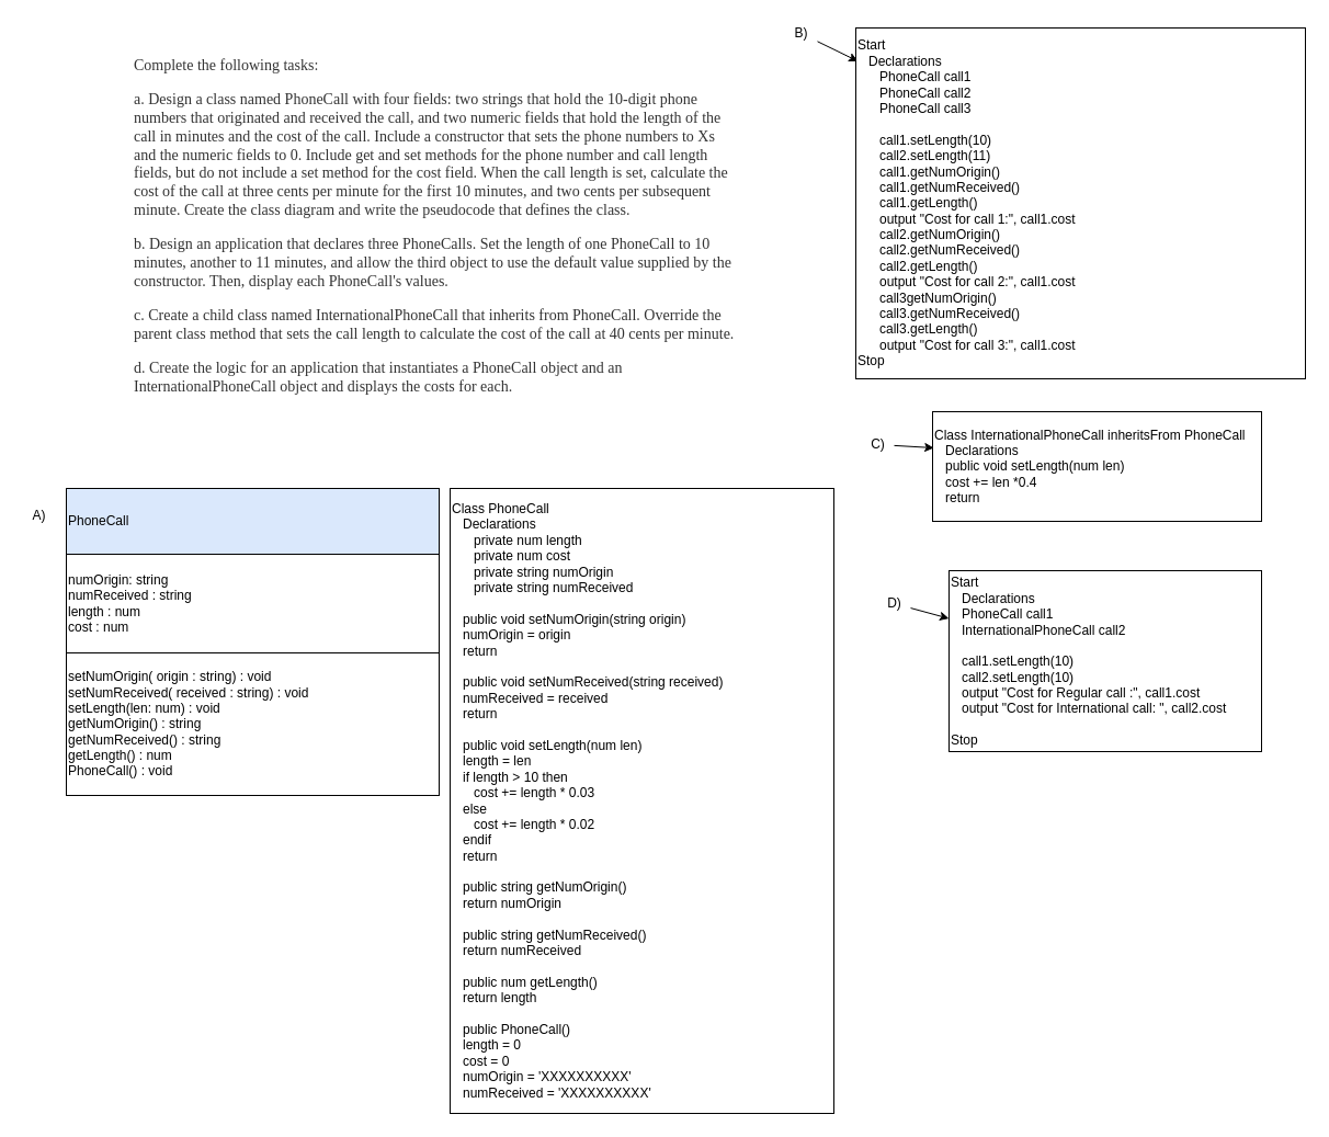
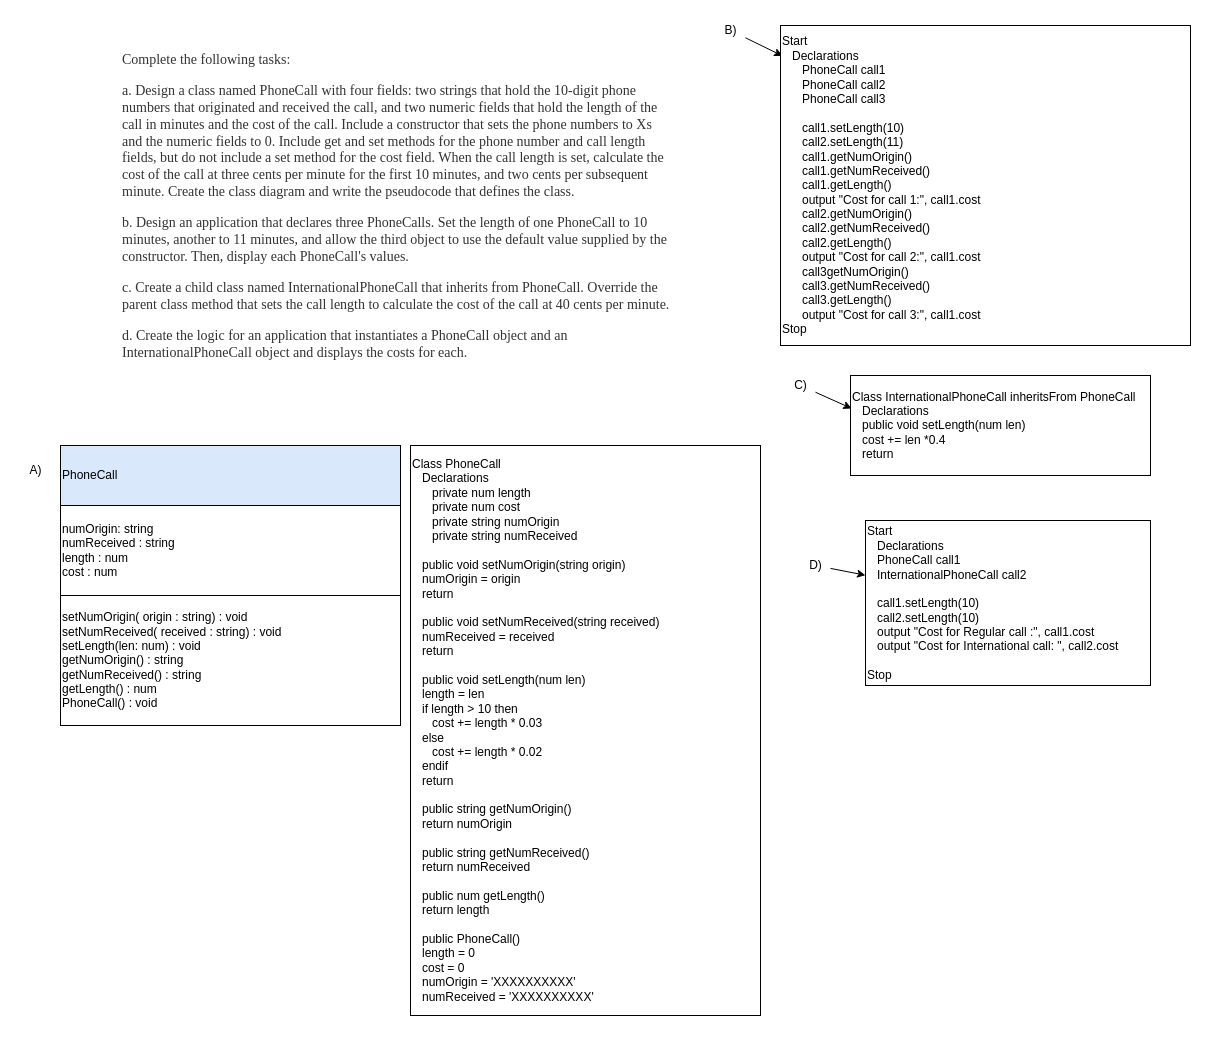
  <mxCell id="0" />
  <mxCell id="1" parent="0" />
  <mxCell id="2" value="&lt;span style=&quot;color: rgb(51, 51, 51); font-family: georgia, times, &amp;quot;times new roman&amp;quot;, serif; font-size: 14px; font-style: normal; font-weight: 400; letter-spacing: normal; text-indent: 0px; text-transform: none; word-spacing: 0px; background-color: rgb(255, 255, 255); display: inline; float: none;&quot;&gt;Complete the following tasks:&lt;/span&gt;&lt;br style=&quot;color: rgb(51, 51, 51); font-family: georgia, times, &amp;quot;times new roman&amp;quot;, serif; font-size: 14px; font-style: normal; font-weight: 400; letter-spacing: normal; text-indent: 0px; text-transform: none; word-spacing: 0px; background-color: rgb(255, 255, 255);&quot;&gt;&lt;br style=&quot;color: rgb(51, 51, 51); font-family: georgia, times, &amp;quot;times new roman&amp;quot;, serif; font-size: 14px; font-style: normal; font-weight: 400; letter-spacing: normal; text-indent: 0px; text-transform: none; word-spacing: 0px; background-color: rgb(255, 255, 255);&quot;&gt;&lt;span style=&quot;color: rgb(51, 51, 51); font-family: georgia, times, &amp;quot;times new roman&amp;quot;, serif; font-size: 14px; font-style: normal; font-weight: 400; letter-spacing: normal; text-indent: 0px; text-transform: none; word-spacing: 0px; background-color: rgb(255, 255, 255); display: inline; float: none;&quot;&gt;a. Design a class named PhoneCall with four fields: two strings that hold the 10-digit phone numbers that originated and received the call, and two numeric fields that hold the length of the call in minutes and the cost of the call. Include a constructor that sets the phone numbers to Xs and the numeric fields to 0. Include get and set methods for the phone number and call length fields, but do not include a set method for the cost field. When the call length is set, calculate the cost of the call at three cents per minute for the first 10 minutes, and two cents per subsequent minute. Create the class diagram and write the pseudocode that defines the class.&lt;/span&gt;&lt;br style=&quot;color: rgb(51, 51, 51); font-family: georgia, times, &amp;quot;times new roman&amp;quot;, serif; font-size: 14px; font-style: normal; font-weight: 400; letter-spacing: normal; text-indent: 0px; text-transform: none; word-spacing: 0px; background-color: rgb(255, 255, 255);&quot;&gt;&lt;br style=&quot;color: rgb(51, 51, 51); font-family: georgia, times, &amp;quot;times new roman&amp;quot;, serif; font-size: 14px; font-style: normal; font-weight: 400; letter-spacing: normal; text-indent: 0px; text-transform: none; word-spacing: 0px; background-color: rgb(255, 255, 255);&quot;&gt;&lt;span style=&quot;color: rgb(51, 51, 51); font-family: georgia, times, &amp;quot;times new roman&amp;quot;, serif; font-size: 14px; font-style: normal; font-weight: 400; letter-spacing: normal; text-indent: 0px; text-transform: none; word-spacing: 0px; background-color: rgb(255, 255, 255); display: inline; float: none;&quot;&gt;b. Design an application that declares three PhoneCalls. Set the length of one PhoneCall to 10 minutes, another to 11 minutes, and allow the third object to use the default value supplied by the constructor. Then, display each PhoneCall's values.&lt;/span&gt;&lt;br style=&quot;color: rgb(51, 51, 51); font-family: georgia, times, &amp;quot;times new roman&amp;quot;, serif; font-size: 14px; font-style: normal; font-weight: 400; letter-spacing: normal; text-indent: 0px; text-transform: none; word-spacing: 0px; background-color: rgb(255, 255, 255);&quot;&gt;&lt;br style=&quot;color: rgb(51, 51, 51); font-family: georgia, times, &amp;quot;times new roman&amp;quot;, serif; font-size: 14px; font-style: normal; font-weight: 400; letter-spacing: normal; text-indent: 0px; text-transform: none; word-spacing: 0px; background-color: rgb(255, 255, 255);&quot;&gt;&lt;span style=&quot;color: rgb(51, 51, 51); font-family: georgia, times, &amp;quot;times new roman&amp;quot;, serif; font-size: 14px; font-style: normal; font-weight: 400; letter-spacing: normal; text-indent: 0px; text-transform: none; word-spacing: 0px; background-color: rgb(255, 255, 255); display: inline; float: none;&quot;&gt;c. Create a child class named InternationalPhoneCall that inherits from PhoneCall. Override the parent class method that sets the call length to calculate the cost of the call at 40 cents per minute.&lt;/span&gt;&lt;br style=&quot;color: rgb(51, 51, 51); font-family: georgia, times, &amp;quot;times new roman&amp;quot;, serif; font-size: 14px; font-style: normal; font-weight: 400; letter-spacing: normal; text-indent: 0px; text-transform: none; word-spacing: 0px; background-color: rgb(255, 255, 255);&quot;&gt;&lt;br style=&quot;color: rgb(51, 51, 51); font-family: georgia, times, &amp;quot;times new roman&amp;quot;, serif; font-size: 14px; font-style: normal; font-weight: 400; letter-spacing: normal; text-indent: 0px; text-transform: none; word-spacing: 0px; background-color: rgb(255, 255, 255);&quot;&gt;&lt;span style=&quot;color: rgb(51, 51, 51); font-family: georgia, times, &amp;quot;times new roman&amp;quot;, serif; font-size: 14px; font-style: normal; font-weight: 400; letter-spacing: normal; text-indent: 0px; text-transform: none; word-spacing: 0px; background-color: rgb(255, 255, 255); display: inline; float: none;&quot;&gt;d. Create the logic for an application that instantiates a PhoneCall object and an InternationalPhoneCall object and displays the costs for each.&lt;/span&gt;" style="text;whiteSpace=wrap;html=1;" parent="1" vertex="1"><mxGeometry x="120" y="45" width="550" height="320" as="geometry" /></mxCell>
  <mxCell id="3" value="Class PhoneCall&lt;br&gt;&amp;nbsp; &amp;nbsp;Declarations&lt;br&gt;&amp;nbsp; &amp;nbsp; &amp;nbsp; private num length&lt;br&gt;&amp;nbsp; &amp;nbsp; &amp;nbsp; private num cost&lt;br&gt;&amp;nbsp; &amp;nbsp; &amp;nbsp; private string numOrigin&lt;br&gt;&amp;nbsp; &amp;nbsp; &amp;nbsp; private string numReceived&lt;br&gt;&lt;br&gt;&amp;nbsp; &amp;nbsp;public void setNumOrigin(string origin)&lt;br&gt;&amp;nbsp; &amp;nbsp;numOrigin = origin&lt;br&gt;&amp;nbsp; &amp;nbsp;return&lt;br&gt;&lt;br&gt;&amp;nbsp; &amp;nbsp;public void setNumReceived(string received)&lt;br&gt;&amp;nbsp; &amp;nbsp;numReceived = received&lt;br&gt;&amp;nbsp; &amp;nbsp;return&lt;br&gt;&lt;br&gt;&amp;nbsp; &amp;nbsp;public void setLength(num len)&lt;br&gt;&amp;nbsp; &amp;nbsp;length = len&lt;br&gt;&amp;nbsp; &amp;nbsp;if length &amp;gt; 10 then&amp;nbsp;&lt;br&gt;&amp;nbsp; &amp;nbsp; &amp;nbsp; cost += length * 0.03&lt;br&gt;&amp;nbsp; &amp;nbsp;else&amp;nbsp;&lt;br&gt;&amp;nbsp; &amp;nbsp; &amp;nbsp; cost += length * 0.02&lt;br&gt;&amp;nbsp; &amp;nbsp;endif&lt;br&gt;&amp;nbsp; &amp;nbsp;return&lt;br&gt;&lt;br&gt;&amp;nbsp; &amp;nbsp;public string getNumOrigin()&lt;br&gt;&amp;nbsp; &amp;nbsp;return numOrigin&lt;br&gt;&lt;br&gt;&amp;nbsp; &amp;nbsp;public string getNumReceived()&lt;br&gt;&amp;nbsp; &amp;nbsp;return numReceived&lt;br&gt;&lt;br&gt;&amp;nbsp; &amp;nbsp;public num getLength()&lt;br&gt;&amp;nbsp; &amp;nbsp;return length&lt;br&gt;&lt;br&gt;&amp;nbsp; &amp;nbsp;public PhoneCall()&lt;br&gt;&amp;nbsp; &amp;nbsp;length = 0&lt;br&gt;&amp;nbsp; &amp;nbsp;cost = 0&lt;br&gt;&amp;nbsp; &amp;nbsp;numOrigin = 'XXXXXXXXXX'&lt;br&gt;&amp;nbsp; &amp;nbsp;numReceived = 'XXXXXXXXXX'" style="whiteSpace=wrap;html=1;align=left;" vertex="1" parent="1"><mxGeometry x="410" y="445" width="350" height="570" as="geometry" /></mxCell>
  <mxCell id="4" value="PhoneCall" style="whiteSpace=wrap;html=1;align=left;fillColor=#dae8fc;" vertex="1" parent="1"><mxGeometry y="445" width="340" height="60" as="geometry" x="60" /></mxCell>
  <mxCell id="5" value="numOrigin: string&lt;br&gt;numReceived : string&lt;br&gt;length : num&lt;br&gt;cost : num" style="whiteSpace=wrap;html=1;align=left;" vertex="1" parent="1"><mxGeometry y="505" width="340" height="90" as="geometry" x="60" /></mxCell>
  <mxCell id="6" value="setNumOrigin( origin : string) : void&lt;br&gt;setNumReceived( received : string) : void&lt;br&gt;setLength(len: num) : void&lt;br&gt;getNumOrigin() : string&lt;br&gt;getNumReceived() : string&lt;br&gt;getLength() : num&lt;br&gt;PhoneCall() : void" style="whiteSpace=wrap;html=1;align=left;" vertex="1" parent="1"><mxGeometry y="595" width="340" height="130" as="geometry" x="60" /></mxCell>
  <mxCell id="7" value="A)" style="text;html=1;align=center;verticalAlign=middle;resizable=0;points=[];autosize=1;strokeColor=none;fillColor=none;" vertex="1" parent="1"><mxGeometry x="20" y="460" width="30" height="20" as="geometry" /></mxCell>
  <mxCell id="8" value="" style="edgeStyle=none;html=1;entryX=0.005;entryY=0.095;entryDx=0;entryDy=0;entryPerimeter=0;" edge="1" parent="1" source="9" target="10"><mxGeometry relative="1" as="geometry" /></mxCell>
  <mxCell id="9" value="B)" style="text;html=1;align=center;verticalAlign=middle;resizable=0;points=[];autosize=1;strokeColor=none;fillColor=none;" vertex="1" parent="1"><mxGeometry x="715" y="20" width="30" height="20" as="geometry" /></mxCell>
  <mxCell id="10" value="Start&lt;br&gt;&amp;nbsp; &amp;nbsp;Declarations&lt;br&gt;&amp;nbsp; &amp;nbsp; &amp;nbsp; PhoneCall call1&lt;br&gt;&amp;nbsp; &amp;nbsp; &amp;nbsp; PhoneCall call2&lt;br&gt;&amp;nbsp; &amp;nbsp; &amp;nbsp; PhoneCall call3&lt;br&gt;&lt;br&gt;&amp;nbsp; &amp;nbsp; &amp;nbsp; call1.setLength(10)&lt;br&gt;&amp;nbsp; &amp;nbsp; &amp;nbsp; call2.setLength(11)&lt;br&gt;&amp;nbsp; &amp;nbsp; &amp;nbsp; call1.getNumOrigin()&lt;br&gt;&amp;nbsp; &amp;nbsp; &amp;nbsp; call1.getNumReceived()&lt;br&gt;&amp;nbsp; &amp;nbsp; &amp;nbsp; call1.getLength()&lt;br&gt;&amp;nbsp; &amp;nbsp; &amp;nbsp; output &quot;Cost for call 1:&quot;, call1.cost&lt;br&gt;&amp;nbsp; &amp;nbsp; &amp;nbsp; call2.getNumOrigin()&lt;br&gt;&amp;nbsp; &amp;nbsp; &amp;nbsp; call2.getNumReceived()&lt;br&gt;&amp;nbsp; &amp;nbsp; &amp;nbsp; call2.getLength()&lt;br&gt;&amp;nbsp; &amp;nbsp; &amp;nbsp; output &quot;Cost for call 2:&quot;, call1.cost&lt;br&gt;&amp;nbsp; &amp;nbsp; &amp;nbsp; call3getNumOrigin()&lt;br&gt;&amp;nbsp; &amp;nbsp; &amp;nbsp; call3.getNumReceived()&lt;br&gt;&amp;nbsp; &amp;nbsp; &amp;nbsp; call3.getLength()&lt;br&gt;&amp;nbsp; &amp;nbsp; &amp;nbsp; output &quot;Cost for call 3:&quot;, call1.cost&lt;br&gt;Stop" style="whiteSpace=wrap;html=1;align=left;" vertex="1" parent="1"><mxGeometry x="780" y="25" width="410" height="320" as="geometry" /></mxCell>
  <mxCell id="11" value="" style="edgeStyle=none;html=1;entryX=0.004;entryY=0.33;entryDx=0;entryDy=0;entryPerimeter=0;" edge="1" parent="1" source="12" target="13"><mxGeometry relative="1" as="geometry" /></mxCell>
- <mxCell id="12" value="C)" style="text;html=1;align=center;verticalAlign=middle;resizable=0;points=[];autosize=1;strokeColor=none;fillColor=none;" vertex="1" parent="1"><mxGeometry x="785" y="395" width="30" height="20" as="geometry" /></mxCell>
+ <mxCell id="12" value="C)" style="text;html=1;align=center;verticalAlign=middle;resizable=0;points=[];autosize=1;strokeColor=none;fillColor=none;" vertex="1" parent="1"><mxGeometry x="785" y="375" width="30" height="20" as="geometry" /></mxCell>
  <mxCell id="13" value="Class InternationalPhoneCall inheritsFrom PhoneCall&lt;br&gt;&amp;nbsp; &amp;nbsp;Declarations&lt;br&gt;&amp;nbsp; &amp;nbsp;public void setLength(num len)&lt;br&gt;&amp;nbsp; &amp;nbsp;cost += len *0.4&lt;br&gt;&amp;nbsp; &amp;nbsp;return" style="whiteSpace=wrap;html=1;align=left;" vertex="1" parent="1"><mxGeometry x="850" y="375" width="300" height="100" as="geometry" /></mxCell>
  <mxCell id="14" value="" style="edgeStyle=none;html=1;" edge="1" parent="1" source="15" target="16"><mxGeometry relative="1" as="geometry" /></mxCell>
- <mxCell id="15" value="D)" style="text;html=1;align=center;verticalAlign=middle;resizable=0;points=[];autosize=1;strokeColor=none;fillColor=none;" vertex="1" parent="1"><mxGeometry x="800" y="540" width="30" height="20" as="geometry" /></mxCell>
+ <mxCell id="15" value="D)" style="text;html=1;align=center;verticalAlign=middle;resizable=0;points=[];autosize=1;strokeColor=none;fillColor=none;" vertex="1" parent="1"><mxGeometry x="800" y="555" width="30" height="20" as="geometry" /></mxCell>
  <mxCell id="16" value="Start&lt;br&gt;&amp;nbsp; &amp;nbsp;Declarations&lt;br&gt;&amp;nbsp; &amp;nbsp;PhoneCall call1&amp;nbsp;&lt;br&gt;&amp;nbsp; &amp;nbsp;InternationalPhoneCall call2&lt;br&gt;&amp;nbsp;&amp;nbsp;&lt;br&gt;&amp;nbsp; &amp;nbsp;call1.setLength(10)&lt;br&gt;&amp;nbsp; &amp;nbsp;call2.setLength(10)&lt;br&gt;&amp;nbsp; &amp;nbsp;output &quot;Cost for Regular call :&quot;, call1.cost&lt;br&gt;&amp;nbsp; &amp;nbsp;output &quot;Cost for International call: &quot;, call2.cost&lt;br&gt;&lt;br&gt;Stop" style="whiteSpace=wrap;html=1;align=left;" vertex="1" parent="1"><mxGeometry x="865" y="520" width="285" height="165" as="geometry" /></mxCell>
